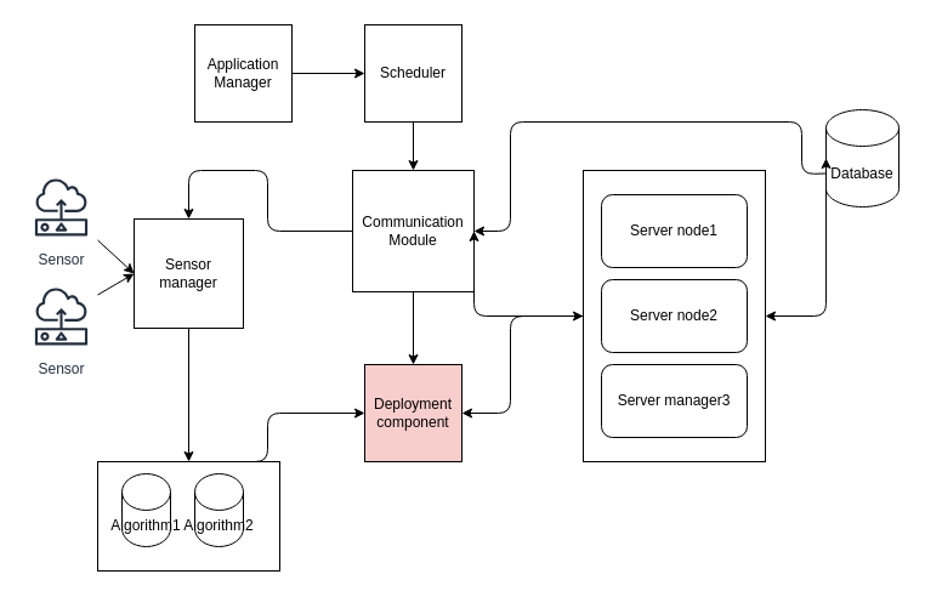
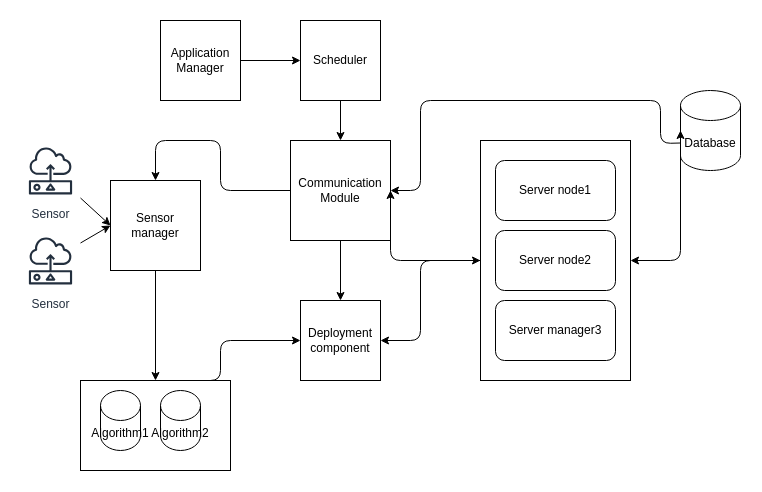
  <mxCell id="0" />
  <mxCell id="1" parent="0" />
  <mxCell id="2" value="Application Manager" style="whiteSpace=wrap;html=1;aspect=fixed;" vertex="1" parent="1"><mxGeometry x="160" y="20" width="80" height="80" as="geometry" /></mxCell>
  <mxCell id="3" value="Scheduler" style="whiteSpace=wrap;html=1;aspect=fixed;" vertex="1" parent="1"><mxGeometry x="300" y="20" width="80" height="80" as="geometry" /></mxCell>
  <mxCell id="4" value="Communication Module" style="whiteSpace=wrap;html=1;aspect=fixed;" vertex="1" parent="1"><mxGeometry x="290" y="140" width="100" height="100" as="geometry" /></mxCell>
- <mxCell id="5" value="Deployment component" style="whiteSpace=wrap;html=1;aspect=fixed;fillColor=#f8cecc;" vertex="1" parent="1"><mxGeometry x="300" y="300" width="80" height="80" as="geometry" /></mxCell>
+ <mxCell id="5" value="Deployment component" style="whiteSpace=wrap;html=1;aspect=fixed;" vertex="1" parent="1"><mxGeometry x="300" y="300" width="80" height="80" as="geometry" /></mxCell>
  <mxCell id="6" value="" style="endArrow=classic;html=1;exitX=1;exitY=0.5;exitDx=0;exitDy=0;entryX=0;entryY=0.5;entryDx=0;entryDy=0;" edge="1" parent="1" source="2" target="3"><mxGeometry width="50" height="50" relative="1" as="geometry"><mxPoint x="380" y="270" as="sourcePoint" /><mxPoint x="430" y="220" as="targetPoint" /></mxGeometry></mxCell>
  <mxCell id="7" value="" style="endArrow=classic;html=1;exitX=0.5;exitY=1;exitDx=0;exitDy=0;entryX=0.5;entryY=0;entryDx=0;entryDy=0;" edge="1" parent="1" source="3" target="4"><mxGeometry width="50" height="50" relative="1" as="geometry"><mxPoint x="380" y="270" as="sourcePoint" /><mxPoint x="430" y="220" as="targetPoint" /></mxGeometry></mxCell>
  <mxCell id="8" value="" style="endArrow=classic;html=1;exitX=0.5;exitY=1;exitDx=0;exitDy=0;entryX=0.5;entryY=0;entryDx=0;entryDy=0;" edge="1" parent="1" source="4" target="5"><mxGeometry width="50" height="50" relative="1" as="geometry"><mxPoint x="380" y="270" as="sourcePoint" /><mxPoint x="430" y="220" as="targetPoint" /></mxGeometry></mxCell>
  <mxCell id="9" value="Sensor" style="outlineConnect=0;fontColor=#232F3E;gradientColor=none;strokeColor=#232F3E;fillColor=#ffffff;dashed=0;verticalLabelPosition=bottom;verticalAlign=top;align=center;html=1;fontSize=12;fontStyle=0;aspect=fixed;shape=mxgraph.aws4.resourceIcon;resIcon=mxgraph.aws4.sensor;" vertex="1" parent="1"><mxGeometry x="20" y="140" width="60" height="60" as="geometry" /></mxCell>
  <mxCell id="10" value="Sensor" style="outlineConnect=0;fontColor=#232F3E;gradientColor=none;strokeColor=#232F3E;fillColor=#ffffff;dashed=0;verticalLabelPosition=bottom;verticalAlign=top;align=center;html=1;fontSize=12;fontStyle=0;aspect=fixed;shape=mxgraph.aws4.resourceIcon;resIcon=mxgraph.aws4.sensor;" vertex="1" parent="1"><mxGeometry x="20" y="230" width="60" height="60" as="geometry" /></mxCell>
  <mxCell id="11" value="Sensor manager" style="whiteSpace=wrap;html=1;aspect=fixed;" vertex="1" parent="1"><mxGeometry x="110" y="180" width="90" height="90" as="geometry" /></mxCell>
  <mxCell id="12" value="" style="rounded=0;whiteSpace=wrap;html=1;" vertex="1" parent="1"><mxGeometry x="80" y="380" width="150" height="90" as="geometry" /></mxCell>
  <mxCell id="13" value="Algorithm1" style="shape=cylinder3;whiteSpace=wrap;html=1;boundedLbl=1;backgroundOutline=1;size=15;" vertex="1" parent="1"><mxGeometry x="100" y="390" width="40" height="60" as="geometry" /></mxCell>
  <mxCell id="14" value="Algorithm2" style="shape=cylinder3;whiteSpace=wrap;html=1;boundedLbl=1;backgroundOutline=1;size=15;" vertex="1" parent="1"><mxGeometry x="160" y="390" width="40" height="60" as="geometry" /></mxCell>
  <mxCell id="15" value="" style="endArrow=classic;html=1;entryX=0;entryY=0.5;entryDx=0;entryDy=0;" edge="1" parent="1" source="9" target="11"><mxGeometry width="50" height="50" relative="1" as="geometry"><mxPoint x="380" y="270" as="sourcePoint" /><mxPoint x="430" y="220" as="targetPoint" /></mxGeometry></mxCell>
  <mxCell id="16" value="" style="endArrow=classic;html=1;entryX=0;entryY=0.5;entryDx=0;entryDy=0;" edge="1" parent="1" source="10" target="11"><mxGeometry width="50" height="50" relative="1" as="geometry"><mxPoint x="380" y="270" as="sourcePoint" /><mxPoint x="430" y="220" as="targetPoint" /></mxGeometry></mxCell>
  <mxCell id="17" value="" style="endArrow=classic;html=1;exitX=0.5;exitY=1;exitDx=0;exitDy=0;" edge="1" parent="1" source="11" target="12"><mxGeometry width="50" height="50" relative="1" as="geometry"><mxPoint x="380" y="270" as="sourcePoint" /><mxPoint x="430" y="220" as="targetPoint" /></mxGeometry></mxCell>
  <mxCell id="18" value="" style="endArrow=classic;html=1;exitX=0.5;exitY=0;exitDx=0;exitDy=0;entryX=0;entryY=0.5;entryDx=0;entryDy=0;" edge="1" parent="1" source="12" target="5"><mxGeometry width="50" height="50" relative="1" as="geometry"><mxPoint x="380" y="270" as="sourcePoint" /><mxPoint x="430" y="220" as="targetPoint" /><Array as="points"><mxPoint x="220" y="380" /><mxPoint x="220" y="340" /></Array></mxGeometry></mxCell>
  <mxCell id="19" value="" style="endArrow=classic;html=1;exitX=0;exitY=0.5;exitDx=0;exitDy=0;entryX=0.5;entryY=0;entryDx=0;entryDy=0;" edge="1" parent="1" source="4" target="11"><mxGeometry width="50" height="50" relative="1" as="geometry"><mxPoint x="380" y="270" as="sourcePoint" /><mxPoint x="220" y="140" as="targetPoint" /><Array as="points"><mxPoint x="220" y="190" /><mxPoint x="220" y="140" /><mxPoint x="155" y="140" /></Array></mxGeometry></mxCell>
  <mxCell id="20" value="" style="rounded=0;whiteSpace=wrap;html=1;" vertex="1" parent="1"><mxGeometry x="480" y="140" width="150" height="240" as="geometry" /></mxCell>
  <mxCell id="21" value="Server node1" style="rounded=1;whiteSpace=wrap;html=1;" vertex="1" parent="1"><mxGeometry x="495" y="160" width="120" height="60" as="geometry" /></mxCell>
  <mxCell id="22" value="Server node2" style="rounded=1;whiteSpace=wrap;html=1;" vertex="1" parent="1"><mxGeometry x="495" y="230" width="120" height="60" as="geometry" /></mxCell>
  <mxCell id="23" value="Server manager3" style="rounded=1;whiteSpace=wrap;html=1;" vertex="1" parent="1"><mxGeometry x="495" y="300" width="120" height="60" as="geometry" /></mxCell>
  <mxCell id="24" value="" style="endArrow=classic;startArrow=classic;html=1;exitX=1;exitY=0.5;exitDx=0;exitDy=0;entryX=0;entryY=0.5;entryDx=0;entryDy=0;" edge="1" parent="1" source="5" target="20"><mxGeometry width="50" height="50" relative="1" as="geometry"><mxPoint x="380" y="270" as="sourcePoint" /><mxPoint x="430" y="220" as="targetPoint" /><Array as="points"><mxPoint x="420" y="340" /><mxPoint x="420" y="260" /></Array></mxGeometry></mxCell>
  <mxCell id="25" value="Database" style="shape=cylinder3;whiteSpace=wrap;html=1;boundedLbl=1;backgroundOutline=1;size=15;" vertex="1" parent="1"><mxGeometry x="680" y="90" width="60" height="80" as="geometry" /></mxCell>
  <mxCell id="26" value="" style="endArrow=classic;startArrow=classic;html=1;exitX=1;exitY=0.5;exitDx=0;exitDy=0;entryX=0;entryY=0.5;entryDx=0;entryDy=0;entryPerimeter=0;" edge="1" parent="1" source="20" target="25"><mxGeometry width="50" height="50" relative="1" as="geometry"><mxPoint x="380" y="270" as="sourcePoint" /><mxPoint x="430" y="220" as="targetPoint" /><Array as="points"><mxPoint x="680" y="260" /></Array></mxGeometry></mxCell>
  <mxCell id="27" value="" style="endArrow=classic;html=1;exitX=0;exitY=0.5;exitDx=0;exitDy=0;entryX=1;entryY=0.5;entryDx=0;entryDy=0;" edge="1" parent="1" source="20" target="4"><mxGeometry width="50" height="50" relative="1" as="geometry"><mxPoint x="380" y="270" as="sourcePoint" /><mxPoint x="430" y="220" as="targetPoint" /><Array as="points"><mxPoint x="390" y="260" /></Array></mxGeometry></mxCell>
  <mxCell id="28" value="" style="endArrow=classic;html=1;exitX=0;exitY=0;exitDx=0;exitDy=52.5;exitPerimeter=0;entryX=1;entryY=0.5;entryDx=0;entryDy=0;" edge="1" parent="1" source="25" target="4"><mxGeometry width="50" height="50" relative="1" as="geometry"><mxPoint x="380" y="270" as="sourcePoint" /><mxPoint x="430" y="220" as="targetPoint" /><Array as="points"><mxPoint x="660" y="143" /><mxPoint x="660" y="100" /><mxPoint x="420" y="100" /><mxPoint x="420" y="190" /></Array></mxGeometry></mxCell>
